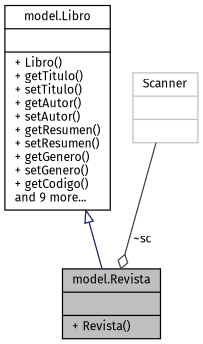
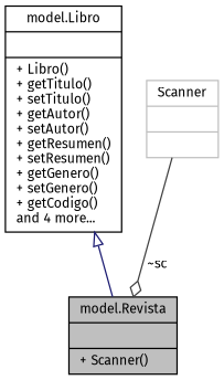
  digraph {
    fontname="Fira Sans"
    node [color=black fillcolor=white fontname="Fira Sans" fontsize=10 shape=record style=filled]
    edge [fontname="Fira Sans" fontsize=10 labelfontname=Helvetica labelfontsize=10 style=solid]
-   n1 [fillcolor=grey75 fontcolor=black height=0.2 label="{model.Revista\n||+ Revista()\l}" width=0.4]
-   n2 [height=0.2 label="{model.Libro\n||+ Libro()\l+ getTitulo()\l+ setTitulo()\l+ getAutor()\l+ setAutor()\l+ getResumen()\l+ setResumen()\l+ getGenero()\l+ setGenero()\l+ getCodigo()\land 9 more...\l}" width=0.4]
+   n1 [fillcolor=grey75 fontcolor=black height=0.2 label="{model.Revista\n||+ Scanner()\l}" width=0.4]
+   n2 [height=0.2 label="{model.Libro\n||+ Libro()\l+ getTitulo()\l+ setTitulo()\l+ getAutor()\l+ setAutor()\l+ getResumen()\l+ setResumen()\l+ getGenero()\l+ setGenero()\l+ getCodigo()\land 4 more...\l}" width=0.4]
    n3 [color=grey75 height=0.2 label="{Scanner\n||}" width=0.4]
    n2 -> n1 [arrowtail=onormal color=midnightblue dir=back]
    n3 -> n1 [arrowhead=odiamond color=grey25 label=" ~sc"]
  }
